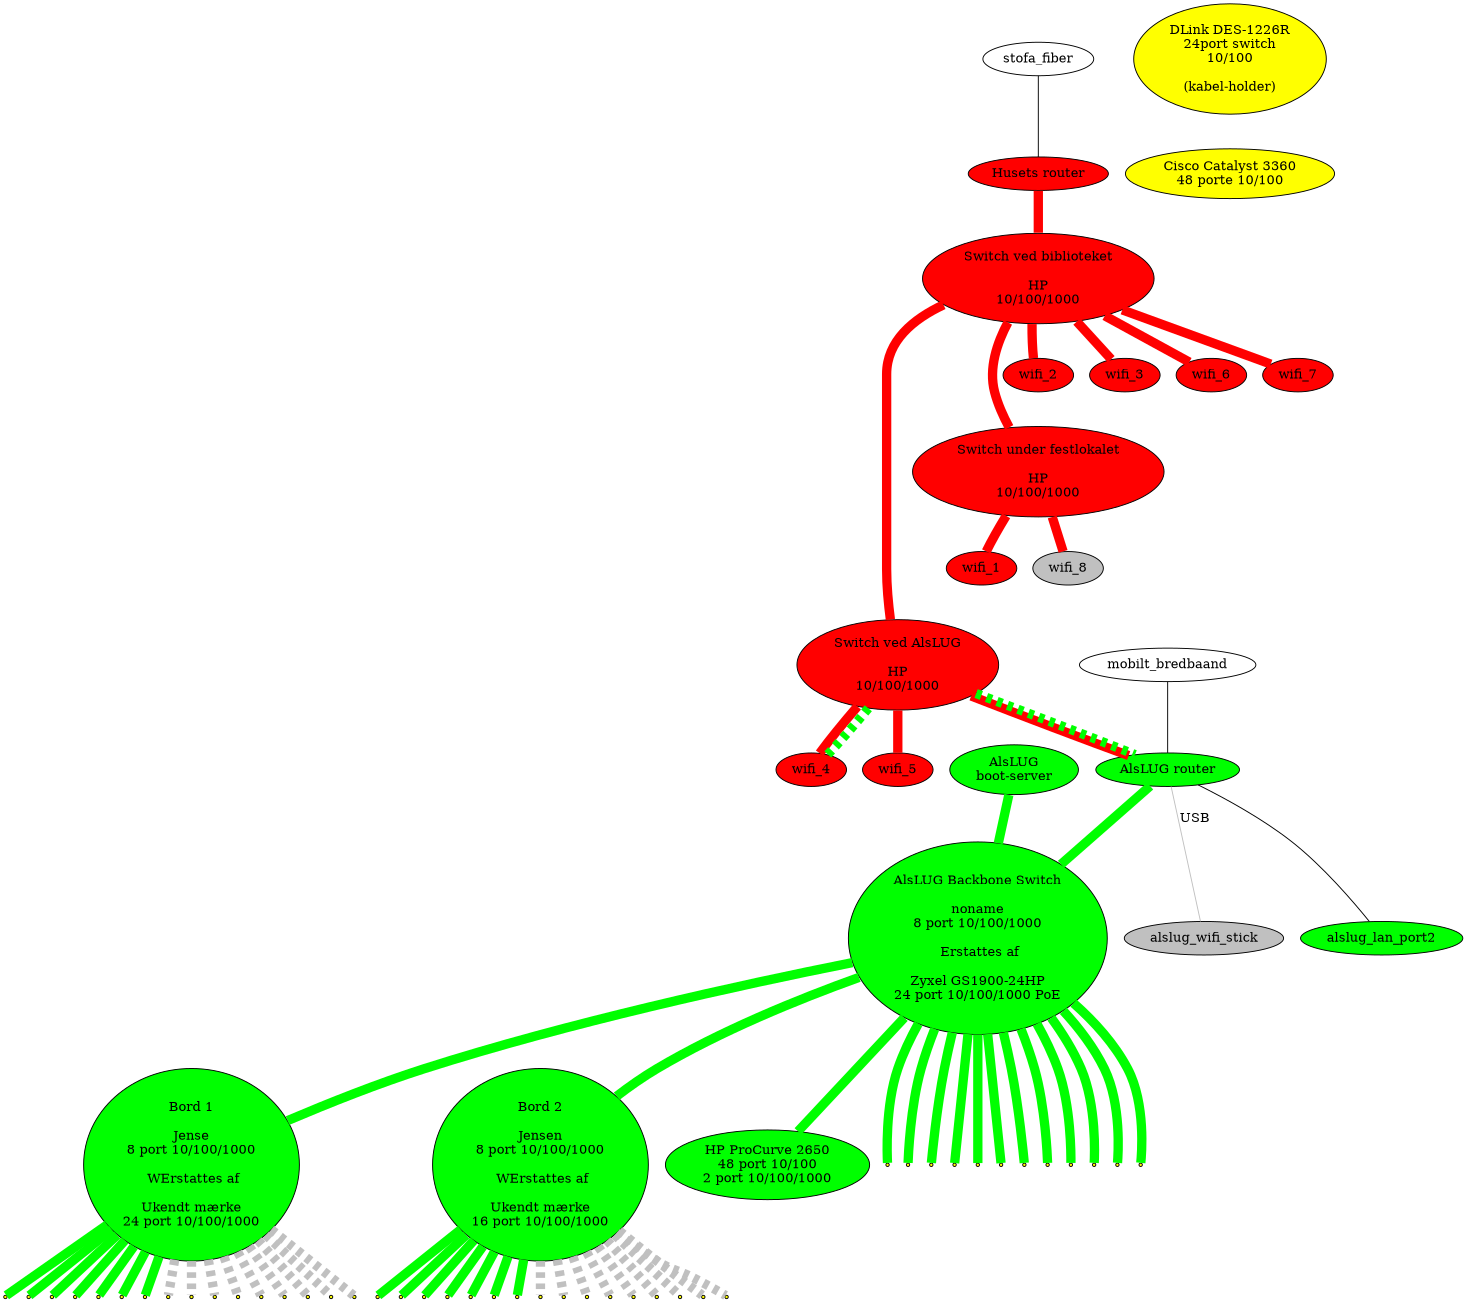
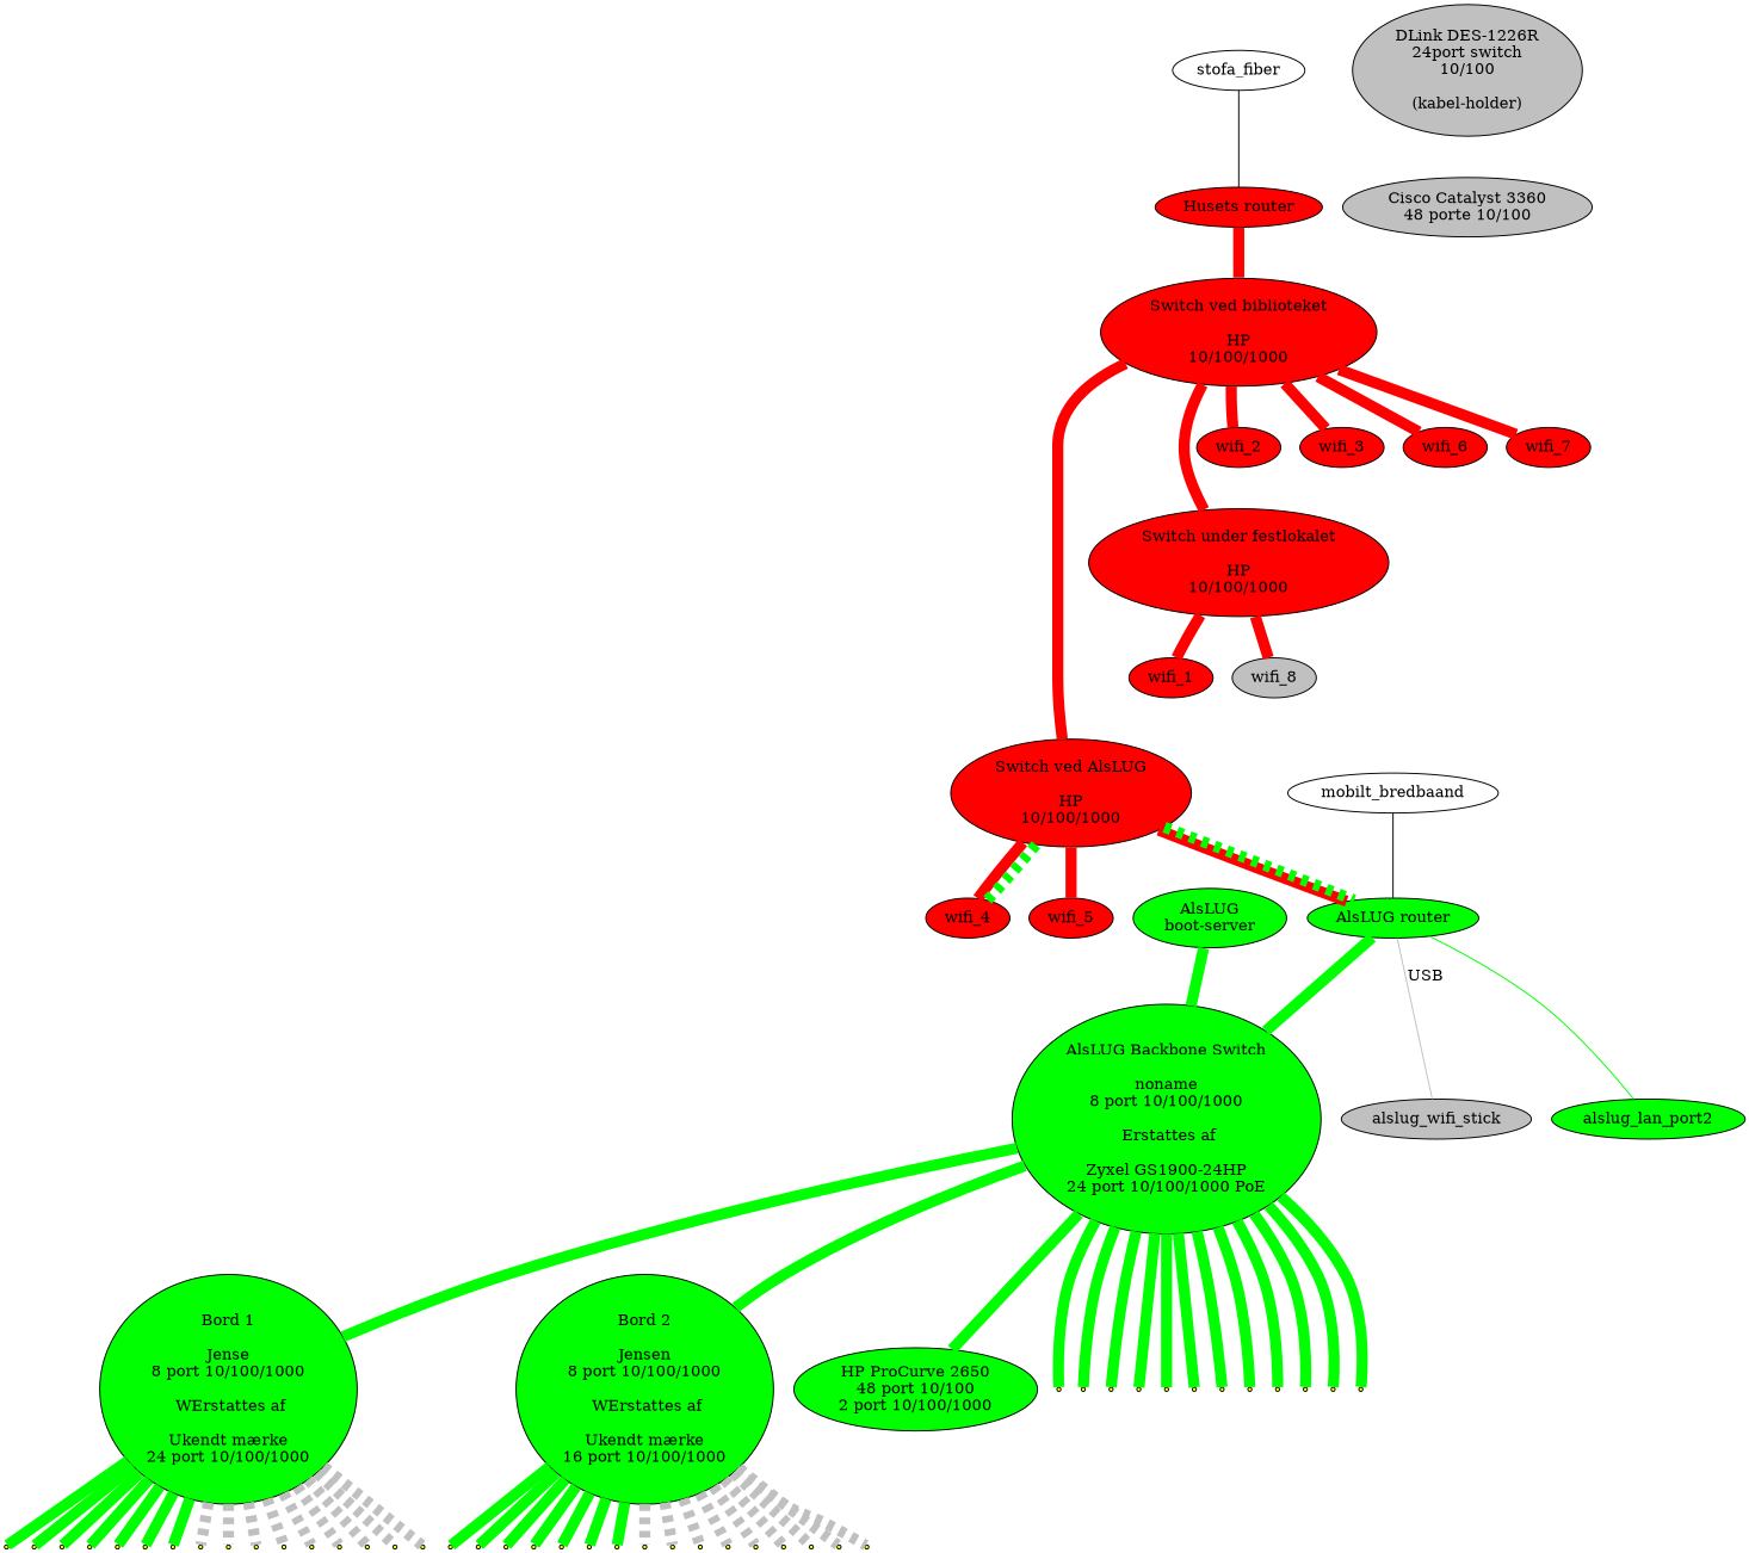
  digraph {
    node [fillcolor=yellow style=normal shape=point]
    edge [color=green dir=none penwidth=10 style=solid]
    n1 [fillcolor=red label="Husets router" style=filled shape=""]
    n2 [fillcolor=red label="Switch ved biblioteket\n\nHP\n10/100/1000" style=filled shape=""]
    n3 [fillcolor=red label="Switch ved AlsLUG\n\nHP\n10/100/1000" style=filled shape=""]
    n4 [fillcolor=red label="Switch under festlokalet\n\nHP\n10/100/1000" style=filled shape=""]
    wifi_2 [fillcolor=red style=filled shape=""]
    wifi_3 [fillcolor=red style=filled shape=""]
    wifi_6 [fillcolor=red style=filled shape=""]
    wifi_7 [fillcolor=red style=filled shape=""]
    wifi_4 [fillcolor=red style=filled shape=""]
    wifi_5 [fillcolor=red style=filled shape=""]
    n11 [fillcolor=green label="AlsLUG router" style=filled shape=""]
    wifi_1 [fillcolor=red style=filled shape=""]
    wifi_8 [fillcolor=gray style=filled shape=""]
    n14 [fillcolor=green label="AlsLUG Backbone Switch\n\nnoname\n8 port 10/100/1000\n\n Erstattes af\n\nZyxel GS1900-24HP\n24 port 10/100/1000 PoE" style=filled shape=""]
    alslug_wifi_stick [fillcolor=gray style=filled shape=""]
    alslug_lan_port2 [fillcolor=green style=filled shape=""]
    n17 [fillcolor=green label="Bord 1\n\nJense\n8 port 10/100/1000\n\n WErstattes af\n\nUkendt mærke\n24 port 10/100/1000" style=filled shape=""]
    n18 [fillcolor=green label="Bord 2\n\nJensen\n8 port 10/100/1000\n\n WErstattes af\n\nUkendt mærke\n16 port 10/100/1000" style=filled shape=""]
    n19 [fillcolor=green label="HP ProCurve 2650\n48 port 10/100\n2 port 10/100/1000" style=filled shape=""]
    vindue_left_12
    vindue_left_11
    vindue_left_10
    vindue_left_9
    vindue_center_8
    vindue_center_7
    vindue_center_6
    vindue_center_5
    vindue_right_4
    vindue_right_3
    vindue_right_2
    vindue_right_1
    n32 [fillcolor=green label="AlsLUG\nboot-server" style=filled shape=""]
    bord_1_1
    bord_1_2
    bord_1_3
    bord_1_4
    bord_1_5
    bord_1_6
    bord_1_7
    bord_1_8
    bord_1_9
    bord_1_10
    bord_1_11
    bord_1_12
    bord_1_13
    bord_1_14
    bord_1_15
    bord_1_16
    bord_2_1
    bord_2_2
    bord_2_3
    bord_2_4
    bord_2_5
    bord_2_6
    bord_2_7
    bord_2_8
    bord_2_9
    bord_2_10
    bord_2_11
    bord_2_12
    bord_2_13
    bord_2_14
    bord_2_15
    bord_2_16
-   n65 [label="DLink DES-1226R\n24port switch\n10/100\n\n(kabel-holder)" style=filled shape=""]
-   n66 [label="Cisco Catalyst 3360\n48 porte 10/100" style=filled shape=""]
+   n65 [fillcolor=gray label="DLink DES-1226R\n24port switch\n10/100\n\n(kabel-holder)" style=filled shape=""]
+   n66 [fillcolor=gray label="Cisco Catalyst 3360\n48 porte 10/100" style=filled shape=""]
    stofa_fiber [shape=""]
    mobilt_bredbaand [shape=""]
    n1 -> n2 [color=red]
    n2 -> n3 [color=red]
    n2 -> n4 [color=red]
    n2 -> wifi_2 [color=red]
    n2 -> wifi_2 [color=invis]
    n2 -> wifi_3 [color=red]
    n2 -> wifi_6 [color=red]
    n2 -> wifi_7 [color=red]
    n3 -> wifi_4 [color=red]
    n3 -> wifi_4 [style=dashed]
    n3 -> wifi_5 [color=red]
    n3 -> n11 [color=red]
    n3 -> n11 [style=dashed]
    n4 -> wifi_1 [color=red]
    n4 -> wifi_1 [color=invis]
    n4 -> wifi_8 [color=red]
    wifi_2 -> n4 [color=invis]
    n11 -> n14
    n11 -> alslug_wifi_stick [color=gray label=USB penwidth=1]
-   n11 -> alslug_lan_port2 [color=black penwidth=1]
+   n11 -> alslug_lan_port2 [penwidth=1]
    wifi_1 -> n3 [color=invis]
    n14 -> n17
    n14 -> n18
    n14 -> n19
    n14 -> vindue_left_12
    n14 -> vindue_left_11
    n14 -> vindue_left_10
    n14 -> vindue_left_9
    n14 -> vindue_center_8
    n14 -> vindue_center_7
    n14 -> vindue_center_6
    n14 -> vindue_center_5
    n14 -> vindue_right_4
    n14 -> vindue_right_3
    n14 -> vindue_right_2
    n14 -> vindue_right_1
    n17 -> bord_1_1
    n17 -> bord_1_2
    n17 -> bord_1_3
    n17 -> bord_1_4
    n17 -> bord_1_5
    n17 -> bord_1_6
    n17 -> bord_1_7
    n17 -> bord_1_8 [color=gray style=dashed]
    n17 -> bord_1_9 [color=gray style=dashed]
    n17 -> bord_1_10 [color=gray style=dashed]
    n17 -> bord_1_11 [color=gray style=dashed]
    n17 -> bord_1_12 [color=gray style=dashed]
    n17 -> bord_1_13 [color=gray style=dashed]
    n17 -> bord_1_14 [color=gray style=dashed]
    n17 -> bord_1_15 [color=gray style=dashed]
    n17 -> bord_1_16 [color=gray style=dashed]
    n18 -> bord_2_1
    n18 -> bord_2_2
    n18 -> bord_2_3
    n18 -> bord_2_4
    n18 -> bord_2_5
    n18 -> bord_2_6
    n18 -> bord_2_7
    n18 -> bord_2_8 [color=gray style=dashed]
    n18 -> bord_2_9 [color=gray style=dashed]
    n18 -> bord_2_10 [color=gray style=dashed]
    n18 -> bord_2_11 [color=gray style=dashed]
    n18 -> bord_2_12 [color=gray style=dashed]
    n18 -> bord_2_13 [color=gray style=dashed]
    n18 -> bord_2_14 [color=gray style=dashed]
    n18 -> bord_2_15 [color=gray style=dashed]
    n18 -> bord_2_16 [color=gray style=dashed]
    n32 -> n14
    n65 -> n66 [color=invis style=""]
    stofa_fiber -> n1 [fillcolor=black penwidth=1 style=filled color=""]
    mobilt_bredbaand -> n11 [fillcolor=black penwidth=1 color=""]
  }
